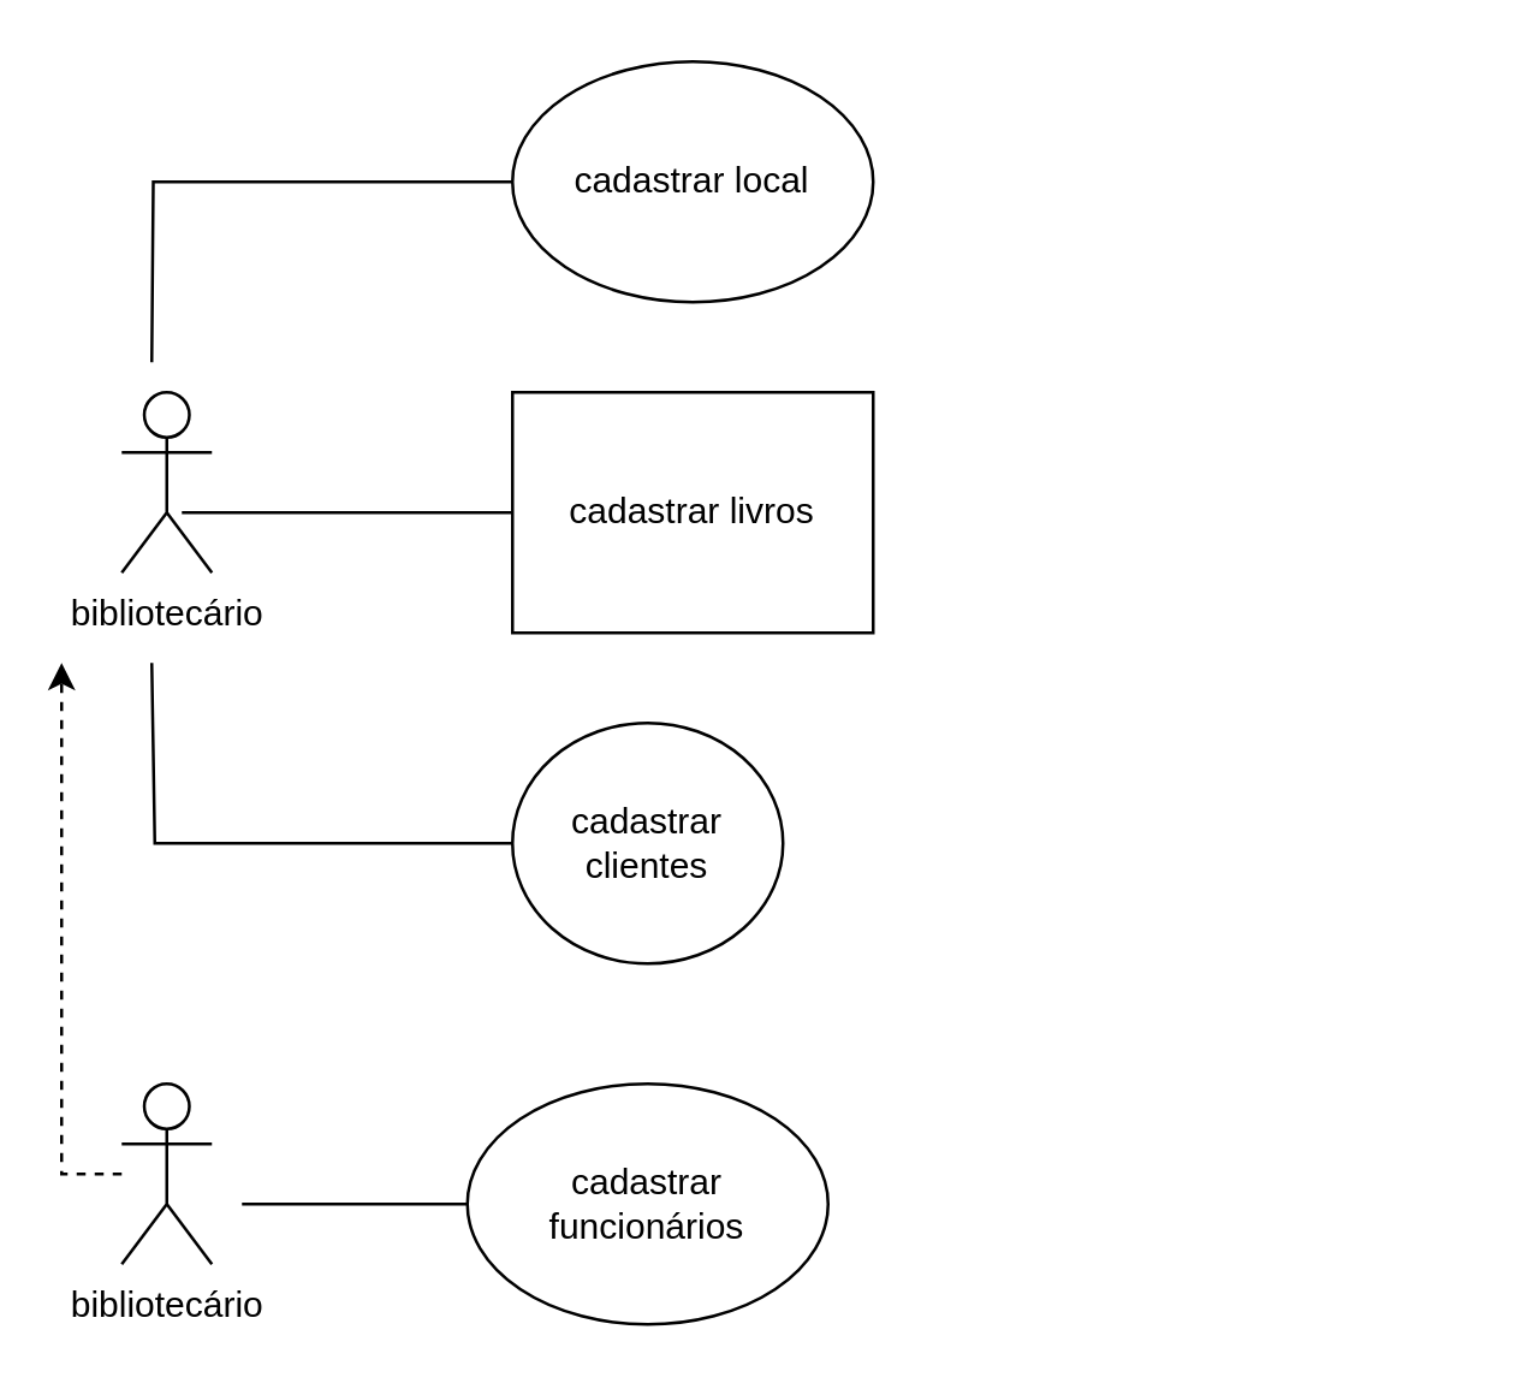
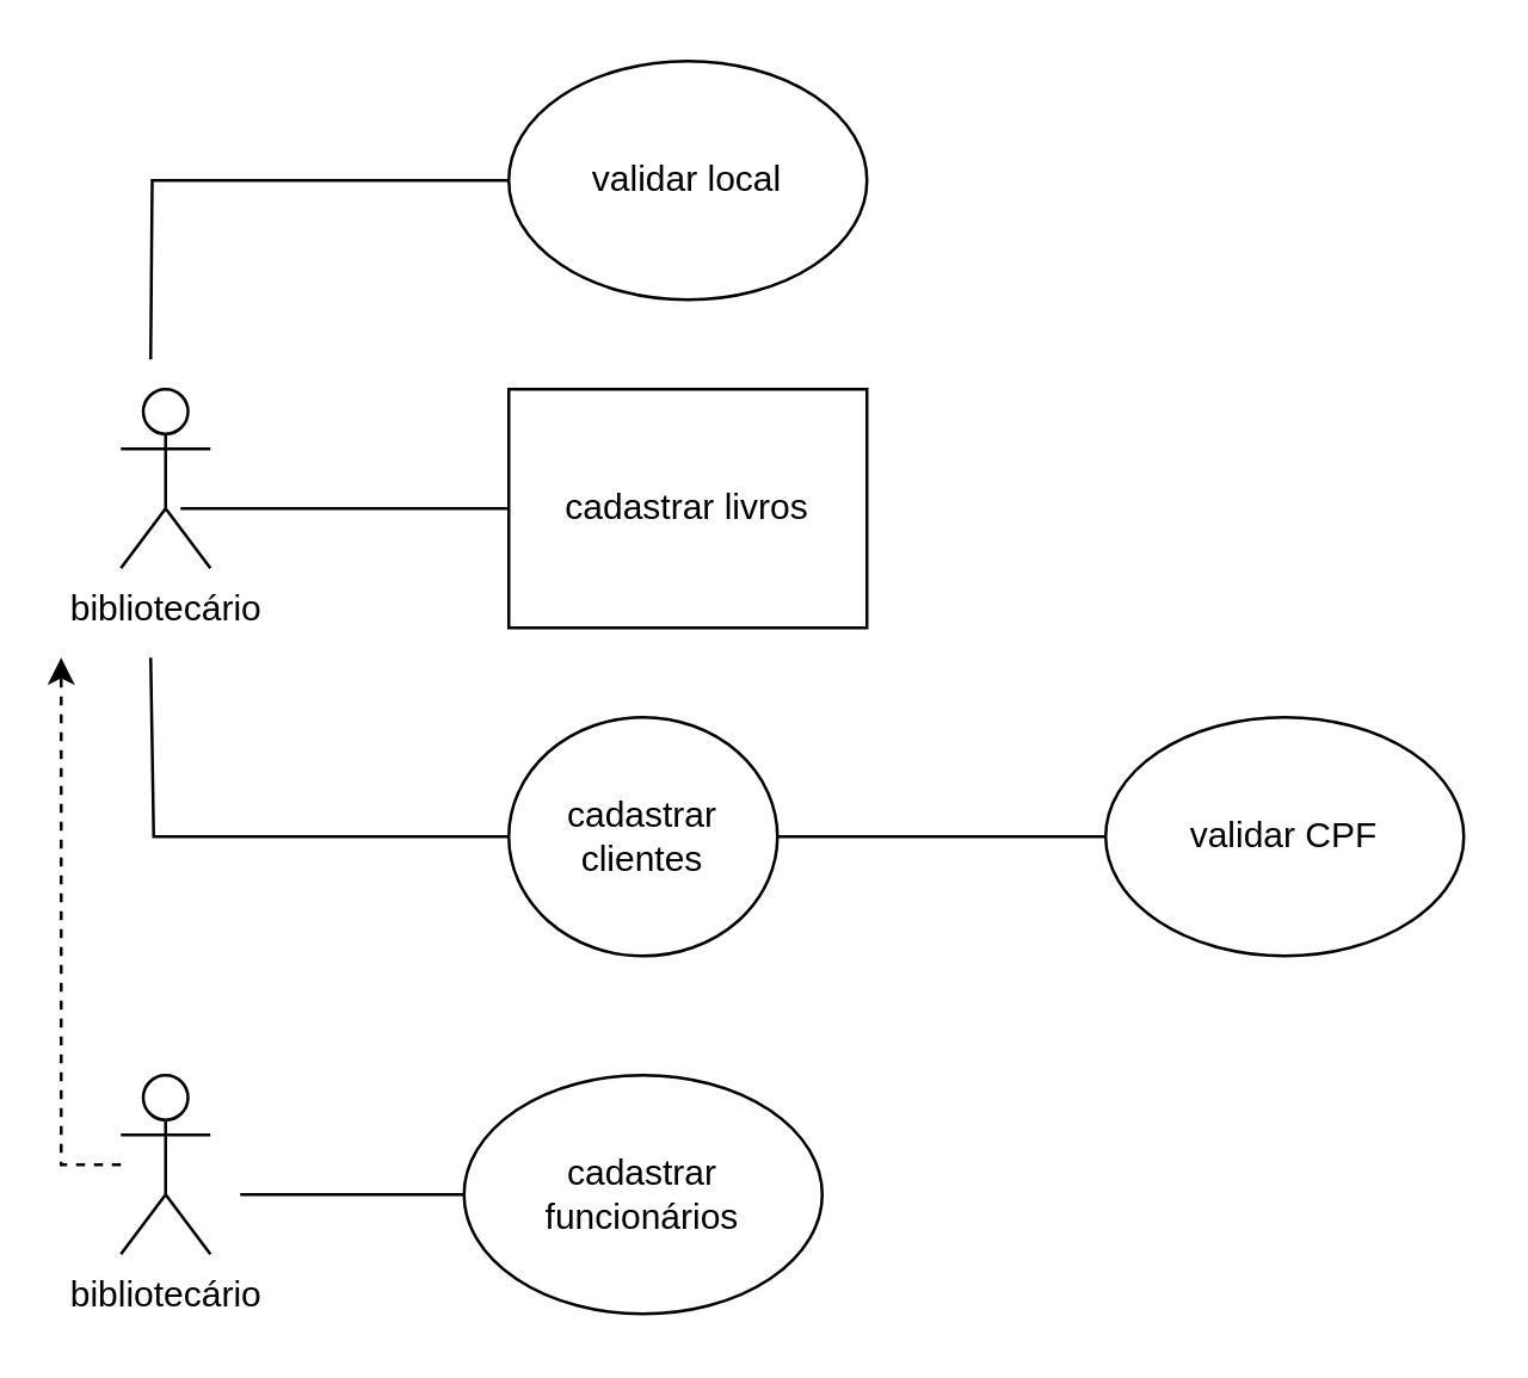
  <mxCell id="0" />
  <mxCell id="1" parent="0" />
  <mxCell id="2" value="bibliotecário" style="shape=umlActor;verticalLabelPosition=bottom;verticalAlign=top;html=1;strokeColor=default;" parent="1" vertex="1"><mxGeometry x="40" y="130" width="30" height="60" as="geometry" /></mxCell>
  <mxCell id="3" style="rounded=0;orthogonalLoop=1;jettySize=auto;html=1;strokeColor=default;jumpStyle=none;startArrow=none;startFill=0;strokeWidth=1;shadow=0;endArrow=none;endFill=0;" parent="1" source="4" edge="1"><mxGeometry relative="1" as="geometry"><mxPoint x="60" y="170" as="targetPoint" /></mxGeometry></mxCell>
  <mxCell id="4" value="cadastrar livros" style="whiteSpace=wrap;html=1;rounded=0;" parent="1" vertex="1"><mxGeometry x="170" y="130" width="120" height="80" as="geometry" /></mxCell>
  <mxCell id="5" style="edgeStyle=orthogonalEdgeStyle;rounded=0;orthogonalLoop=1;jettySize=auto;html=1;endArrow=none;endFill=0;" parent="1" source="6" edge="1"><mxGeometry relative="1" as="geometry"><mxPoint x="50" y="220" as="targetPoint" /><Array as="points"><mxPoint x="51" y="280" /><mxPoint x="51" y="220" /></Array></mxGeometry></mxCell>
  <mxCell id="6" value="cadastrar clientes" style="ellipse;whiteSpace=wrap;html=1;" parent="1" vertex="1"><mxGeometry x="170" y="240" width="90" height="80" as="geometry" /></mxCell>
  <mxCell id="7" style="edgeStyle=orthogonalEdgeStyle;rounded=0;orthogonalLoop=1;jettySize=auto;html=1;endArrow=none;endFill=0;" parent="1" source="8" edge="1"><mxGeometry relative="1" as="geometry"><mxPoint x="50" y="120" as="targetPoint" /></mxGeometry></mxCell>
- <mxCell id="8" value="cadastrar local" style="ellipse;whiteSpace=wrap;html=1;" parent="1" vertex="1"><mxGeometry x="170" y="20" width="120" height="80" as="geometry" /></mxCell>
+ <mxCell id="8" value="validar local" style="ellipse;whiteSpace=wrap;html=1;" parent="1" vertex="1"><mxGeometry x="170" y="20" width="120" height="80" as="geometry" /></mxCell>
  <mxCell id="9" style="edgeStyle=orthogonalEdgeStyle;rounded=0;orthogonalLoop=1;jettySize=auto;html=1;dashed=1;" parent="1" source="10" edge="1"><mxGeometry relative="1" as="geometry"><mxPoint x="20" y="220" as="targetPoint" /></mxGeometry></mxCell>
  <mxCell id="10" value="bibliotecário" style="shape=umlActor;verticalLabelPosition=bottom;verticalAlign=top;html=1;strokeColor=default;" parent="1" vertex="1"><mxGeometry x="40" y="360" width="30" height="60" as="geometry" /></mxCell>
  <mxCell id="11" style="edgeStyle=orthogonalEdgeStyle;rounded=0;orthogonalLoop=1;jettySize=auto;html=1;endArrow=none;endFill=0;" parent="1" source="12" edge="1"><mxGeometry relative="1" as="geometry"><mxPoint x="80" y="400" as="targetPoint" /></mxGeometry></mxCell>
  <mxCell id="12" value="cadastrar funcionários" style="ellipse;whiteSpace=wrap;html=1;" parent="1" vertex="1"><mxGeometry x="155" y="360" width="120" height="80" as="geometry" /></mxCell>
+ <mxCell id="13" style="edgeStyle=orthogonalEdgeStyle;rounded=0;orthogonalLoop=1;jettySize=auto;html=1;entryX=1;entryY=0.5;entryDx=0;entryDy=0;endArrow=none;endFill=0;" parent="1" source="14" target="6" edge="1"><mxGeometry relative="1" as="geometry" /></mxCell>
+ <mxCell id="14" value="validar CPF" style="ellipse;whiteSpace=wrap;html=1;" parent="1" vertex="1"><mxGeometry x="370" y="240" width="120" height="80" as="geometry" /></mxCell>
